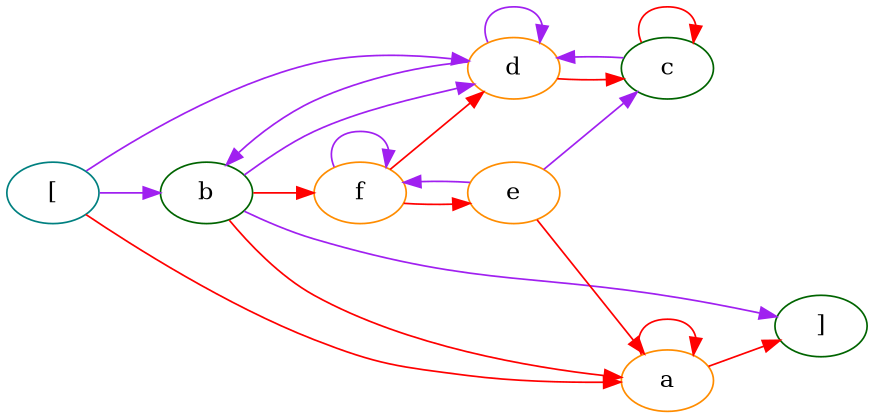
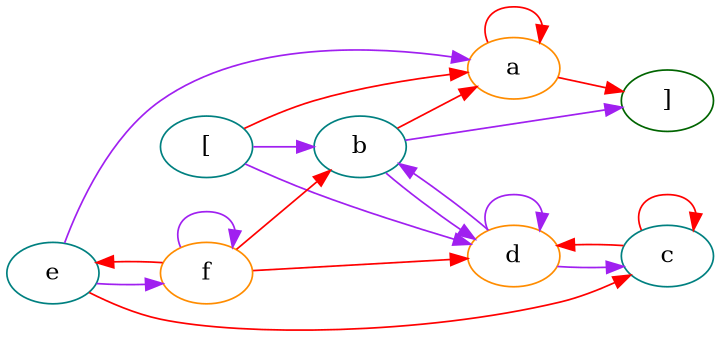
  digraph {
    rankdir=LR
    node [color=teal]
    edge [color=purple]
    n1 [label="["]
    n2 [color=darkorange label=a]
-   n3 [color=darkgreen label=b]
+   n3 [label=b]
    n4 [color=darkorange label=d]
    n5 [color=darkgreen label="]"]
-   n6 [color=darkgreen label=c]
-   n7 [color=darkorange label=e]
+   n6 [label=c]
+   n7 [label=e]
    n8 [color=darkorange label=f]
    n1 -> n2 [color=red]
    n1 -> n3
    n1 -> n4
    n2 -> n2 [color=red]
    n2 -> n5 [color=red]
    n3 -> n2 [color=red]
    n3 -> n4
    n3 -> n5
    n4 -> n3
    n4 -> n4
-   n4 -> n6 [color=red]
-   n6 -> n4
+   n4 -> n6
+   n6 -> n4 [color=red]
    n6 -> n6 [color=red]
-   n7 -> n2 [color=red]
-   n7 -> n6
+   n7 -> n2
+   n7 -> n6 [color=red]
    n7 -> n8
-   n3 -> n8 [color=red]
+   n8 -> n3 [color=red]
    n8 -> n4 [color=red]
    n8 -> n7 [color=red]
    n8 -> n8
  }
